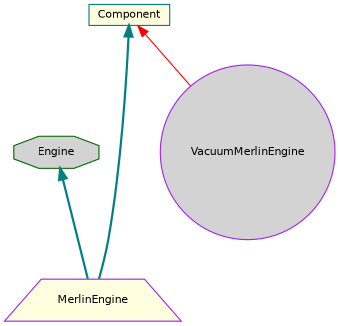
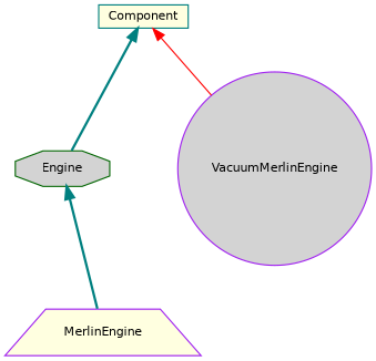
  digraph {
    node [color=purple fillcolor=lightgrey fontname=Helvetica fontsize=10 style=filled]
    edge [color=teal dir=back fontname=Helvetica fontsize=10 labelfontname=Helvetica labelfontsize=10 style=bold]
    n1 [color=darkgreen fontcolor=black height=0.2 label=Engine shape=octagon width=0.4]
    n2 [fillcolor=lightyellow height=0.2 label=MerlinEngine shape=trapezium width=0.4]
    n3 [height=0.2 label=VacuumMerlinEngine shape=circle width=0.4]
    n4 [color=teal fillcolor=lightyellow height=0.2 label=Component shape=box width=0.4]
    n1 -> n2
-   n4 -> n2
+   n4 -> n1
    n4 -> n3 [color=red style=solid]
  }
